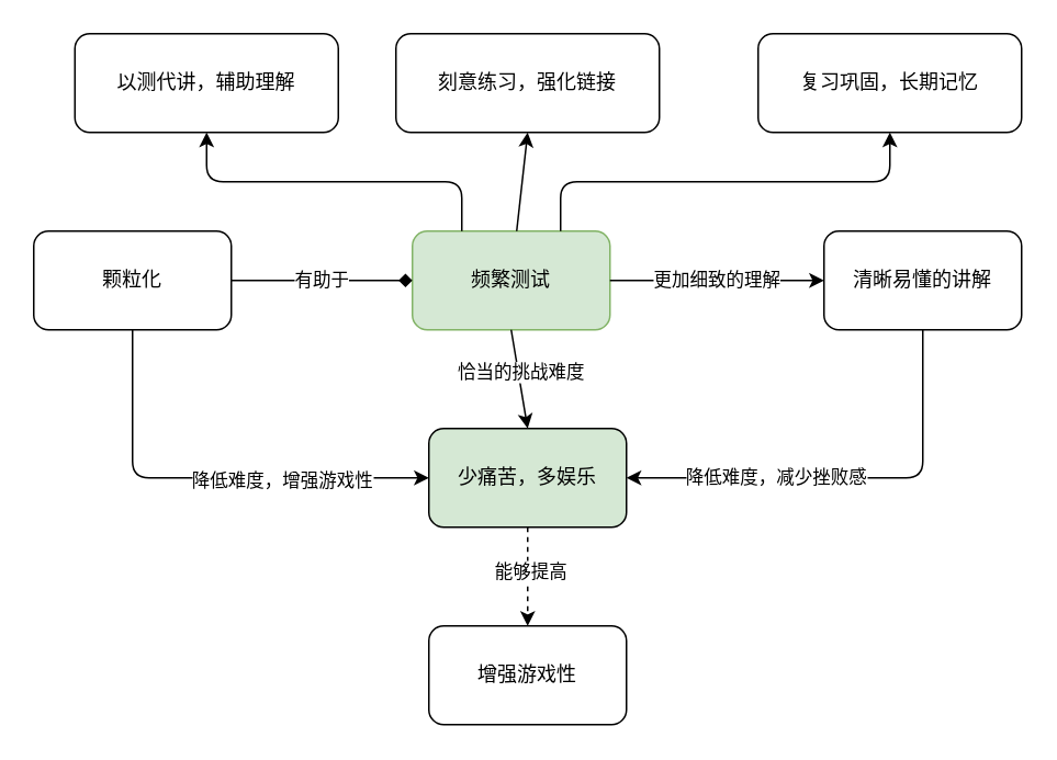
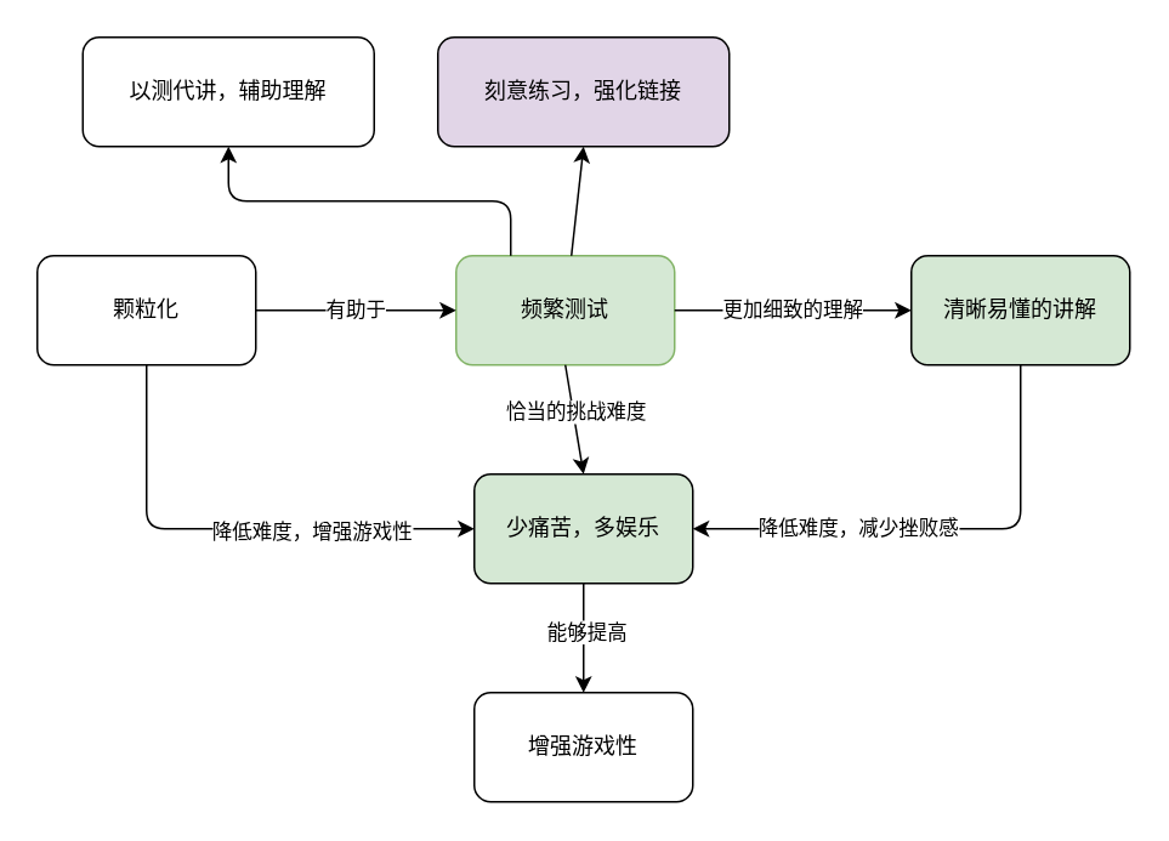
  <mxCell id="0" />
  <mxCell id="1" parent="0" />
  <mxCell id="2" value="频繁测试" style="rounded=1;whiteSpace=wrap;html=1;fillColor=#d5e8d4;strokeColor=#82b366;" parent="1" vertex="1"><mxGeometry x="250" y="140" width="120" height="60" as="geometry" /></mxCell>
  <mxCell id="3" value="少痛苦，多娱乐" style="rounded=1;whiteSpace=wrap;html=1;fillColor=#d5e8d4;" parent="1" vertex="1"><mxGeometry x="260" y="260" width="120" height="60" as="geometry" /></mxCell>
  <mxCell id="4" value="" style="endArrow=classic;html=1;rounded=0;entryX=0.5;entryY=0;entryDx=0;entryDy=0;exitX=0.5;exitY=1;exitDx=0;exitDy=0;" parent="1" source="2" target="3" edge="1"><mxGeometry width="50" height="50" relative="1" as="geometry"><mxPoint x="320" y="190" as="sourcePoint" /><mxPoint x="370" y="140" as="targetPoint" /></mxGeometry></mxCell>
  <mxCell id="5" value="恰当的挑战难度" style="edgeLabel;html=1;align=center;verticalAlign=middle;resizable=0;points=[];" parent="4" vertex="1" connectable="0"><mxGeometry x="-0.133" y="1" relative="1" as="geometry"><mxPoint as="offset" /></mxGeometry></mxCell>
  <mxCell id="6" value="增强游戏性" style="rounded=1;whiteSpace=wrap;html=1;" parent="1" vertex="1"><mxGeometry x="260" y="380" width="120" height="60" as="geometry" /></mxCell>
- <mxCell id="7" value="" style="endArrow=classic;html=1;rounded=0;entryX=0.5;entryY=0;entryDx=0;entryDy=0;exitX=0.5;exitY=1;exitDx=0;exitDy=0;dashed=1;" parent="1" source="3" target="6" edge="1"><mxGeometry width="50" height="50" relative="1" as="geometry"><mxPoint x="350" y="300" as="sourcePoint" /><mxPoint x="370" y="140" as="targetPoint" /></mxGeometry></mxCell>
+ <mxCell id="7" value="" style="endArrow=classic;html=1;rounded=0;entryX=0.5;entryY=0;entryDx=0;entryDy=0;exitX=0.5;exitY=1;exitDx=0;exitDy=0;" parent="1" source="3" target="6" edge="1"><mxGeometry width="50" height="50" relative="1" as="geometry"><mxPoint x="350" y="300" as="sourcePoint" /><mxPoint x="370" y="140" as="targetPoint" /></mxGeometry></mxCell>
  <mxCell id="8" value="能够提高" style="edgeLabel;html=1;align=center;verticalAlign=middle;resizable=0;points=[];" parent="7" vertex="1" connectable="0"><mxGeometry x="-0.133" y="1" relative="1" as="geometry"><mxPoint as="offset" /></mxGeometry></mxCell>
  <mxCell id="9" value="颗粒化" style="rounded=1;whiteSpace=wrap;html=1;" parent="1" vertex="1"><mxGeometry x="20" y="140" width="120" height="60" as="geometry" /></mxCell>
- <mxCell id="10" value="有助于" style="endArrow=diamond;html=1;rounded=0;entryX=0;entryY=0.5;entryDx=0;entryDy=0;exitX=1;exitY=0.5;exitDx=0;exitDy=0;" parent="1" source="9" target="2" edge="1"><mxGeometry width="50" height="50" relative="1" as="geometry"><mxPoint x="320" y="270" as="sourcePoint" /><mxPoint x="370" y="220" as="targetPoint" /></mxGeometry></mxCell>
+ <mxCell id="10" value="有助于" style="endArrow=classic;html=1;rounded=0;entryX=0;entryY=0.5;entryDx=0;entryDy=0;exitX=1;exitY=0.5;exitDx=0;exitDy=0;" parent="1" source="9" target="2" edge="1"><mxGeometry width="50" height="50" relative="1" as="geometry"><mxPoint x="320" y="270" as="sourcePoint" /><mxPoint x="370" y="220" as="targetPoint" /></mxGeometry></mxCell>
  <mxCell id="11" value="" style="edgeStyle=segmentEdgeStyle;endArrow=classic;html=1;rounded=1;exitX=0.5;exitY=1;exitDx=0;exitDy=0;entryX=0;entryY=0.5;entryDx=0;entryDy=0;" parent="1" source="9" target="3" edge="1"><mxGeometry width="50" height="50" relative="1" as="geometry"><mxPoint x="320" y="270" as="sourcePoint" /><mxPoint x="370" y="220" as="targetPoint" /><Array as="points"><mxPoint x="80" y="290" /></Array></mxGeometry></mxCell>
  <mxCell id="12" value="降低难度，增强游戏性" style="edgeLabel;html=1;align=center;verticalAlign=middle;resizable=0;points=[];" parent="11" vertex="1" connectable="0"><mxGeometry x="0.333" y="-1" relative="1" as="geometry"><mxPoint as="offset" /></mxGeometry></mxCell>
- <mxCell id="13" value="清晰易懂的讲解" style="rounded=1;whiteSpace=wrap;html=1;" parent="1" vertex="1"><mxGeometry x="500" y="140" width="120" height="60" as="geometry" /></mxCell>
+ <mxCell id="13" value="清晰易懂的讲解" style="rounded=1;whiteSpace=wrap;html=1;fillColor=#d5e8d4;" parent="1" vertex="1"><mxGeometry x="500" y="140" width="120" height="60" as="geometry" /></mxCell>
  <mxCell id="14" value="" style="edgeStyle=segmentEdgeStyle;endArrow=classic;html=1;rounded=1;exitX=0.5;exitY=1;exitDx=0;exitDy=0;entryX=1;entryY=0.5;entryDx=0;entryDy=0;" parent="1" source="13" target="3" edge="1"><mxGeometry width="50" height="50" relative="1" as="geometry"><mxPoint x="90" y="210" as="sourcePoint" /><mxPoint x="400" y="300" as="targetPoint" /><Array as="points"><mxPoint x="560" y="290" /></Array></mxGeometry></mxCell>
  <mxCell id="15" value="降低难度，减少挫败感" style="edgeLabel;html=1;align=center;verticalAlign=middle;resizable=0;points=[];" parent="14" vertex="1" connectable="0"><mxGeometry x="0.333" y="-1" relative="1" as="geometry"><mxPoint as="offset" /></mxGeometry></mxCell>
  <mxCell id="16" value="更加细致的理解" style="endArrow=classic;html=1;rounded=1;entryX=0;entryY=0.5;entryDx=0;entryDy=0;exitX=1;exitY=0.5;exitDx=0;exitDy=0;" parent="1" source="2" target="13" edge="1"><mxGeometry width="50" height="50" relative="1" as="geometry"><mxPoint x="320" y="280" as="sourcePoint" /><mxPoint x="370" y="230" as="targetPoint" /></mxGeometry></mxCell>
- <mxCell id="17" value="刻意练习，强化链接" style="rounded=1;whiteSpace=wrap;html=1;" parent="1" vertex="1"><mxGeometry x="240" y="20" width="160" height="60" as="geometry" /></mxCell>
+ <mxCell id="17" value="刻意练习，强化链接" style="rounded=1;whiteSpace=wrap;html=1;fillColor=#e1d5e7;" parent="1" vertex="1"><mxGeometry x="240" y="20" width="160" height="60" as="geometry" /></mxCell>
  <mxCell id="18" value="" style="endArrow=classic;html=1;rounded=1;entryX=0.5;entryY=1;entryDx=0;entryDy=0;" parent="1" source="2" target="17" edge="1"><mxGeometry width="50" height="50" relative="1" as="geometry"><mxPoint x="340" y="110" as="sourcePoint" /><mxPoint x="370" y="230" as="targetPoint" /></mxGeometry></mxCell>
- <mxCell id="19" value="复习巩固，长期记忆" style="rounded=1;whiteSpace=wrap;html=1;" parent="1" vertex="1"><mxGeometry x="460" y="20" width="160" height="60" as="geometry" /></mxCell>
- <mxCell id="20" value="" style="edgeStyle=elbowEdgeStyle;elbow=vertical;endArrow=classic;html=1;rounded=1;entryX=0.5;entryY=1;entryDx=0;entryDy=0;exitX=0.75;exitY=0;exitDx=0;exitDy=0;" parent="1" source="2" target="19" edge="1"><mxGeometry width="50" height="50" relative="1" as="geometry"><mxPoint x="320" y="180" as="sourcePoint" /><mxPoint x="370" y="130" as="targetPoint" /></mxGeometry></mxCell>
  <mxCell id="21" value="以测代讲，辅助理解" style="rounded=1;whiteSpace=wrap;html=1;" parent="1" vertex="1"><mxGeometry x="45" y="20" width="160" height="60" as="geometry" /></mxCell>
  <mxCell id="22" value="" style="edgeStyle=elbowEdgeStyle;elbow=vertical;endArrow=classic;html=1;rounded=1;entryX=0.5;entryY=1;entryDx=0;entryDy=0;exitX=0.25;exitY=0;exitDx=0;exitDy=0;" parent="1" source="2" target="21" edge="1"><mxGeometry width="50" height="50" relative="1" as="geometry"><mxPoint x="360" y="150" as="sourcePoint" /><mxPoint x="550" y="90" as="targetPoint" /></mxGeometry></mxCell>
